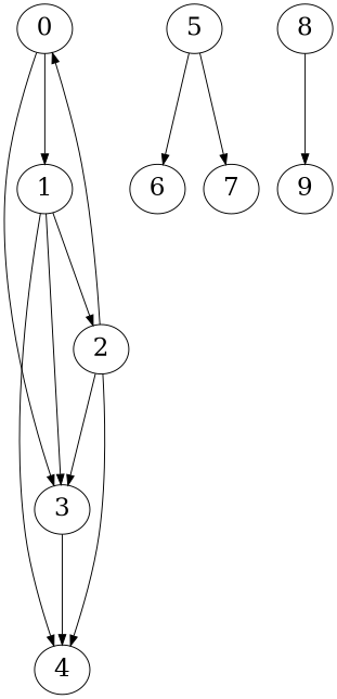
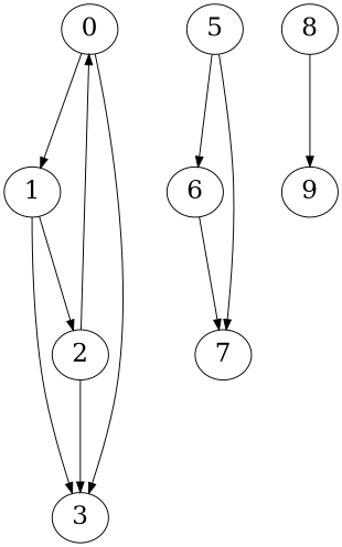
  digraph {
    fontsize=24
    nodesep=.25
    ranksep=1.5
    node [fontsize=24]
    edge [fontsize=24]
    0
    1
    3
    2
-   4
    5
    6
    7
    8
    9
    0 -> 1
    0 -> 3
    1 -> 3
    1 -> 2
-   1 -> 4
-   3 -> 4
    2 -> 0
    2 -> 3
-   2 -> 4
    5 -> 6
    5 -> 7
+   6 -> 7
    8 -> 9
  }
